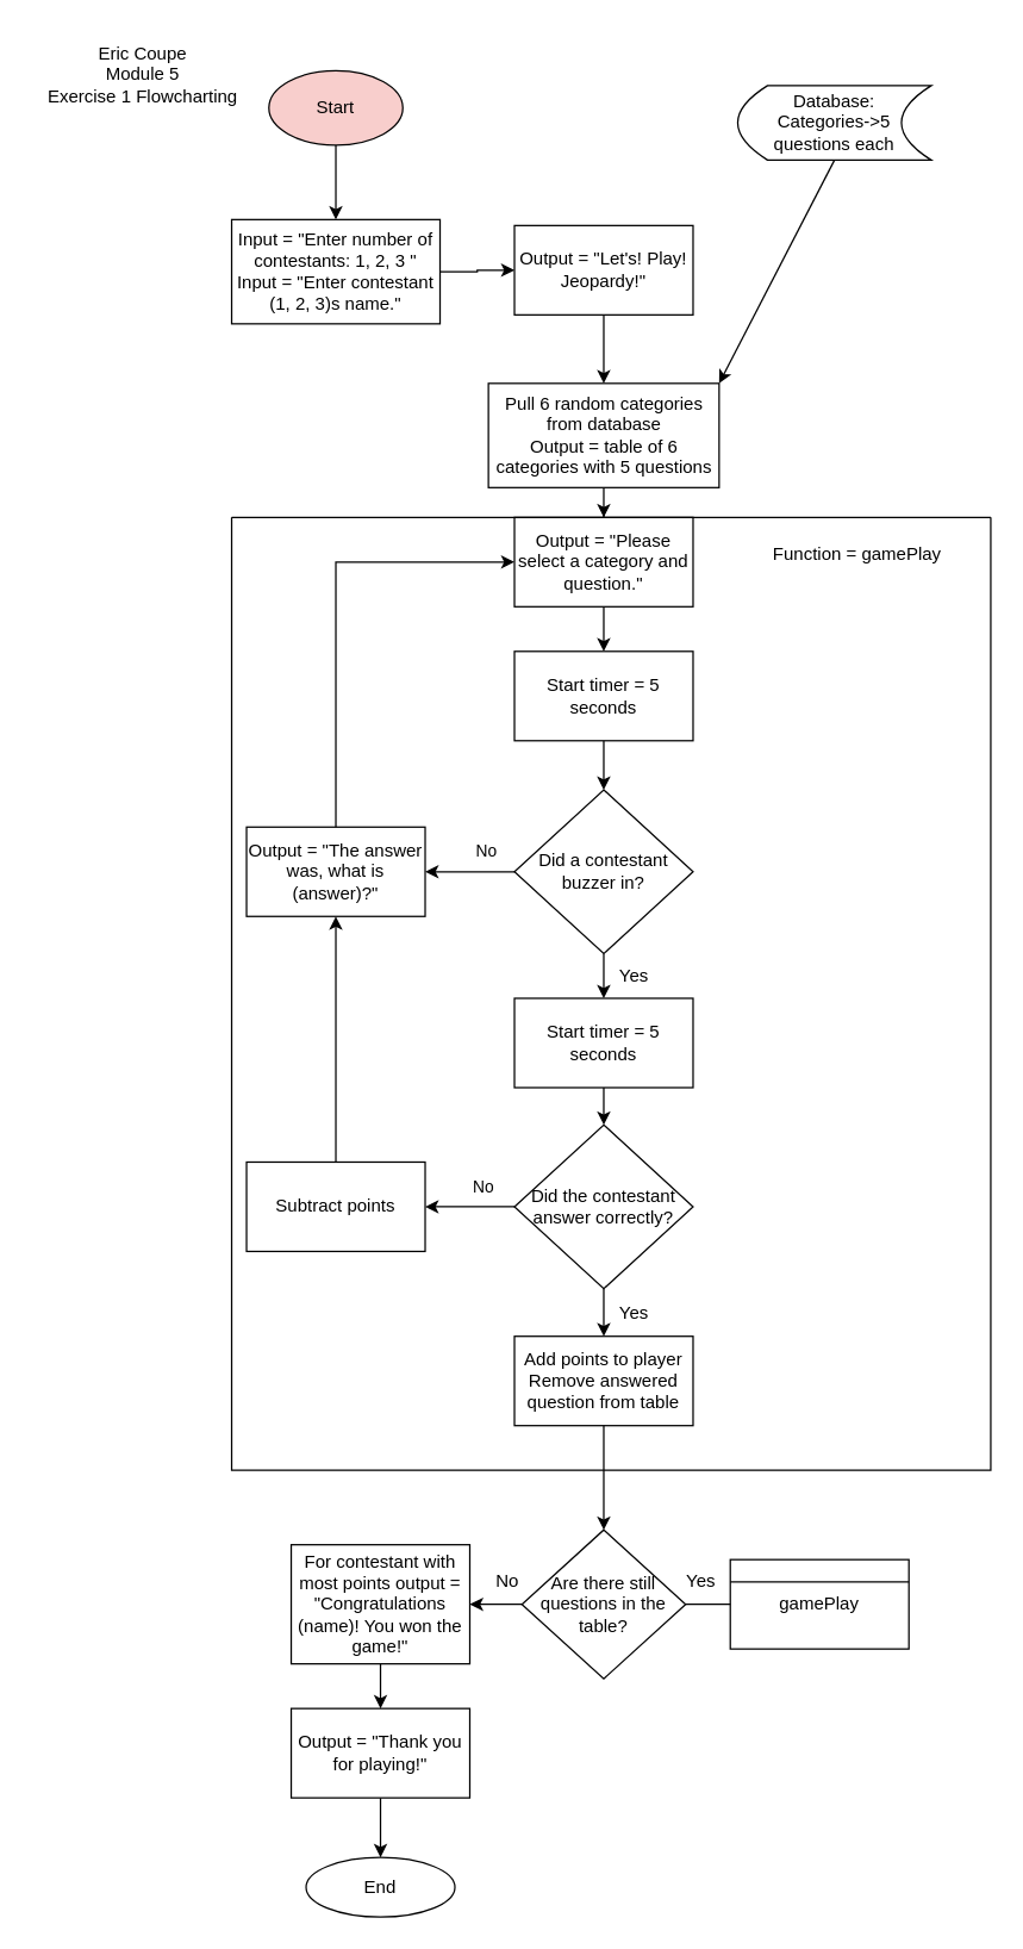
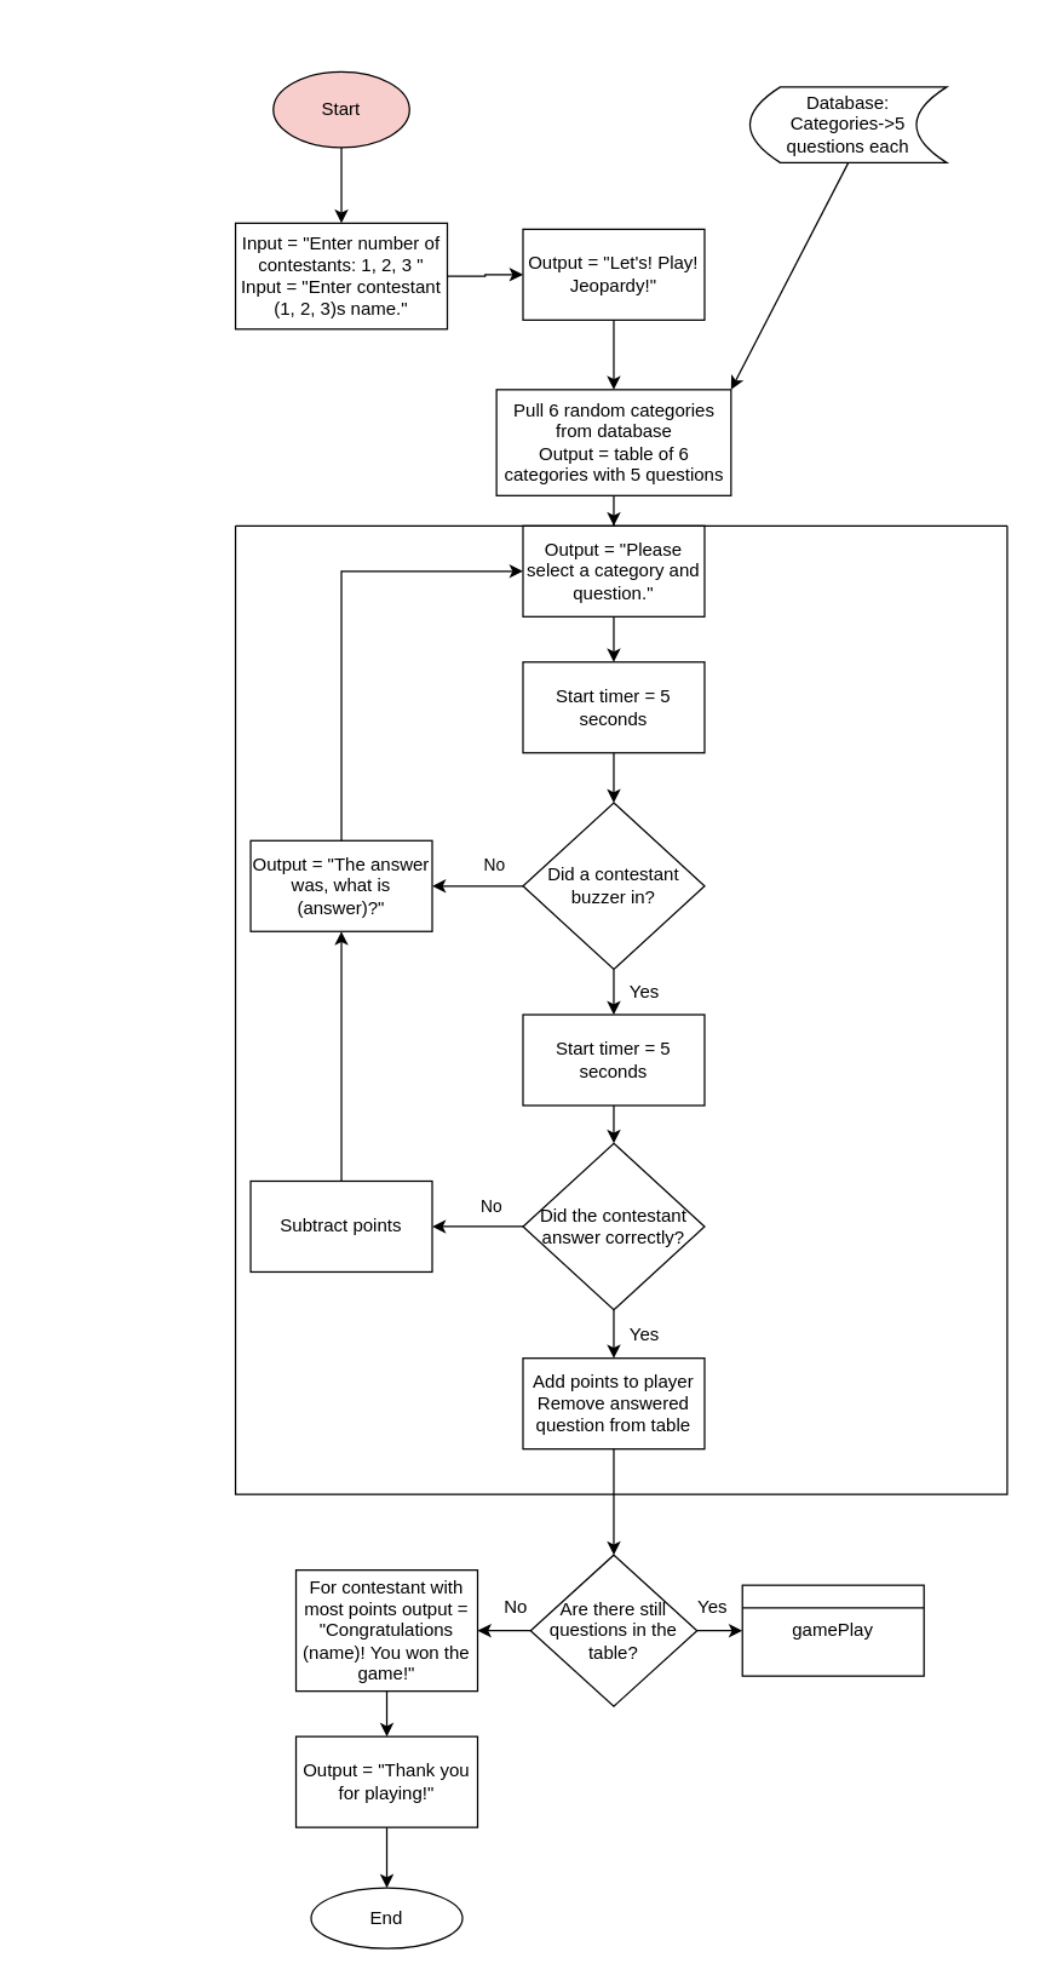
  <mxCell id="0" />
  <mxCell id="1" parent="0" />
  <mxCell id="2" value="" style="edgeStyle=orthogonalEdgeStyle;rounded=0;orthogonalLoop=1;jettySize=auto;html=1;" parent="1" source="3" target="5" edge="1"><mxGeometry relative="1" as="geometry" /></mxCell>
  <mxCell id="3" value="Start" style="ellipse;whiteSpace=wrap;html=1;fillColor=#f8cecc;" parent="1" vertex="1"><mxGeometry x="180" y="47" width="90" height="50" as="geometry" /></mxCell>
  <mxCell id="4" value="" style="edgeStyle=orthogonalEdgeStyle;rounded=0;orthogonalLoop=1;jettySize=auto;html=1;" parent="1" source="5" target="10" edge="1"><mxGeometry relative="1" as="geometry" /></mxCell>
  <mxCell id="5" value="&lt;div&gt;Input = &quot;Enter number of contestants: 1, 2, 3 &quot;&lt;/div&gt;&lt;div&gt;Input = &quot;Enter contestant (1, 2, 3)s name.&quot;&lt;br&gt;&lt;/div&gt;" style="rounded=0;whiteSpace=wrap;html=1;" parent="1" vertex="1"><mxGeometry x="155" y="147" width="140" height="70" as="geometry" /></mxCell>
  <mxCell id="6" value="Database:&lt;br&gt;Categories-&amp;gt;5 questions each" style="shape=dataStorage;whiteSpace=wrap;html=1;fixedSize=1;" parent="1" vertex="1"><mxGeometry x="495" y="57" width="130" height="50" as="geometry" /></mxCell>
  <mxCell id="7" value="" style="edgeStyle=orthogonalEdgeStyle;rounded=0;orthogonalLoop=1;jettySize=auto;html=1;" parent="1" source="8" target="13" edge="1"><mxGeometry relative="1" as="geometry" /></mxCell>
  <mxCell id="8" value="Pull 6 random categories from database&lt;br&gt;Output = table of 6 categories with 5 questions" style="rounded=0;whiteSpace=wrap;html=1;" parent="1" vertex="1"><mxGeometry x="327.5" y="257" width="155" height="70" as="geometry" /></mxCell>
  <mxCell id="9" value="" style="edgeStyle=orthogonalEdgeStyle;rounded=0;orthogonalLoop=1;jettySize=auto;html=1;" parent="1" source="10" target="8" edge="1"><mxGeometry relative="1" as="geometry" /></mxCell>
  <mxCell id="10" value="Output = &quot;Let's! Play! Jeopardy!&quot;" style="rounded=0;whiteSpace=wrap;html=1;" parent="1" vertex="1"><mxGeometry x="345" y="151" width="120" height="60" as="geometry" /></mxCell>
  <mxCell id="11" value="" style="endArrow=classic;html=1;rounded=0;exitX=0.5;exitY=1;exitDx=0;exitDy=0;entryX=1;entryY=0;entryDx=0;entryDy=0;" parent="1" source="6" target="8" edge="1"><mxGeometry width="50" height="50" relative="1" as="geometry"><mxPoint x="455" y="207" as="sourcePoint" /><mxPoint x="505" as="targetPoint" y="157" /></mxGeometry></mxCell>
  <mxCell id="12" value="" style="edgeStyle=orthogonalEdgeStyle;rounded=0;orthogonalLoop=1;jettySize=auto;html=1;" parent="1" source="13" target="30" edge="1"><mxGeometry relative="1" as="geometry" /></mxCell>
  <mxCell id="13" value="Output = &quot;Please select a category and question.&quot;" style="whiteSpace=wrap;html=1;rounded=0;" parent="1" vertex="1"><mxGeometry x="345" y="347" width="120" height="60" as="geometry" /></mxCell>
  <mxCell id="14" value="" style="edgeStyle=orthogonalEdgeStyle;rounded=0;orthogonalLoop=1;jettySize=auto;html=1;" parent="1" source="17" target="19" edge="1"><mxGeometry relative="1" as="geometry" /></mxCell>
  <mxCell id="15" value="No" style="edgeLabel;html=1;align=center;verticalAlign=middle;resizable=0;points=[];" parent="14" vertex="1" connectable="0"><mxGeometry x="-0.45" y="-14" relative="1" as="geometry"><mxPoint x="-3" y="-1" as="offset" /></mxGeometry></mxCell>
  <mxCell id="16" value="" style="edgeStyle=orthogonalEdgeStyle;rounded=0;orthogonalLoop=1;jettySize=auto;html=1;" parent="1" source="17" target="25" edge="1"><mxGeometry relative="1" as="geometry" /></mxCell>
  <mxCell id="17" value="Did a contestant buzzer in?" style="rhombus;whiteSpace=wrap;html=1;rounded=0;" parent="1" vertex="1"><mxGeometry x="345" y="530" width="120" height="110" as="geometry" /></mxCell>
  <mxCell id="18" value="Yes" style="text;html=1;align=center;verticalAlign=middle;resizable=0;points=[];autosize=1;strokeColor=none;fillColor=none;" parent="1" vertex="1"><mxGeometry x="405" y="640" width="40" height="30" as="geometry" /></mxCell>
  <mxCell id="19" value="Output = &quot;The answer was, what is &lt;br&gt;(answer)?&quot;" style="whiteSpace=wrap;html=1;rounded=0;" parent="1" vertex="1"><mxGeometry x="165" y="555" width="120" height="60" as="geometry" /></mxCell>
  <mxCell id="20" value="" style="endArrow=classic;html=1;rounded=0;exitX=0.5;exitY=0;exitDx=0;exitDy=0;entryX=0;entryY=0.5;entryDx=0;entryDy=0;" parent="1" source="19" target="13" edge="1"><mxGeometry width="50" height="50" relative="1" as="geometry"><mxPoint x="285" y="487" as="sourcePoint" /><mxPoint x="335" y="437" as="targetPoint" /><Array as="points"><mxPoint x="225" y="377" /></Array></mxGeometry></mxCell>
  <mxCell id="21" value="" style="edgeStyle=orthogonalEdgeStyle;rounded=0;orthogonalLoop=1;jettySize=auto;html=1;" parent="1" source="23" target="28" edge="1"><mxGeometry relative="1" as="geometry" /></mxCell>
  <mxCell id="22" value="" style="edgeStyle=orthogonalEdgeStyle;rounded=0;orthogonalLoop=1;jettySize=auto;html=1;" parent="1" source="23" target="33" edge="1"><mxGeometry relative="1" as="geometry" /></mxCell>
  <mxCell id="23" value="Did the contestant answer correctly?" style="rhombus;whiteSpace=wrap;html=1;rounded=0;" parent="1" vertex="1"><mxGeometry x="345" y="755" width="120" height="110" as="geometry" /></mxCell>
  <mxCell id="24" value="" style="edgeStyle=orthogonalEdgeStyle;rounded=0;orthogonalLoop=1;jettySize=auto;html=1;" parent="1" source="25" target="23" edge="1"><mxGeometry relative="1" as="geometry" /></mxCell>
  <mxCell id="25" value="Start timer = 5 seconds" style="whiteSpace=wrap;html=1;rounded=0;" parent="1" vertex="1"><mxGeometry x="345" y="670" width="120" height="60" as="geometry" /></mxCell>
  <mxCell id="26" value="No" style="edgeLabel;html=1;align=center;verticalAlign=middle;resizable=0;points=[];" parent="1" vertex="1" connectable="0"><mxGeometry x="344.998" y="580" as="geometry"><mxPoint x="-21" y="216" as="offset" /></mxGeometry></mxCell>
  <mxCell id="27" style="edgeStyle=orthogonalEdgeStyle;rounded=0;orthogonalLoop=1;jettySize=auto;html=1;entryX=0.5;entryY=1;entryDx=0;entryDy=0;" parent="1" source="28" target="19" edge="1"><mxGeometry relative="1" as="geometry" /></mxCell>
  <mxCell id="28" value="Subtract points " style="rounded=0;whiteSpace=wrap;html=1;" parent="1" vertex="1"><mxGeometry x="165" y="780" width="120" height="60" as="geometry" /></mxCell>
  <mxCell id="29" value="" style="edgeStyle=orthogonalEdgeStyle;rounded=0;orthogonalLoop=1;jettySize=auto;html=1;" parent="1" source="30" target="17" edge="1"><mxGeometry relative="1" as="geometry" /></mxCell>
  <mxCell id="30" value="Start timer = 5 seconds" style="whiteSpace=wrap;html=1;rounded=0;" parent="1" vertex="1"><mxGeometry x="345" y="437" width="120" height="60" as="geometry" /></mxCell>
  <mxCell id="31" value="" style="swimlane;startSize=0;" parent="1" vertex="1"><mxGeometry x="155" y="347" width="510" height="640" as="geometry" /></mxCell>
- <mxCell id="32" value="Function = gamePlay " style="text;html=1;align=center;verticalAlign=middle;resizable=0;points=[];autosize=1;strokeColor=none;fillColor=none;" parent="31" vertex="1"><mxGeometry x="350" y="10" width="140" height="30" as="geometry" /></mxCell>
  <mxCell id="33" value="&lt;div&gt;Add points to player&lt;/div&gt;&lt;div&gt;Remove answered question from table&lt;br&gt;&lt;/div&gt;" style="whiteSpace=wrap;html=1;rounded=0;" parent="31" vertex="1"><mxGeometry x="190" y="550" width="120" height="60" as="geometry" /></mxCell>
  <mxCell id="34" value="Yes" style="text;html=1;align=center;verticalAlign=middle;resizable=0;points=[];autosize=1;strokeColor=none;fillColor=none;" parent="31" vertex="1"><mxGeometry x="250" y="520" width="40" height="30" as="geometry" /></mxCell>
  <mxCell id="35" value="gamePlay" style="whiteSpace=wrap;html=1;rounded=0;" parent="1" vertex="1"><mxGeometry x="490" y="1047" width="120" height="60" as="geometry" /></mxCell>
  <mxCell id="36" value="Are there still questions in the table?" style="rhombus;whiteSpace=wrap;html=1;rounded=0;" parent="1" vertex="1"><mxGeometry x="350" y="1027" width="110" height="100" as="geometry" /></mxCell>
  <mxCell id="37" value="" style="edgeStyle=orthogonalEdgeStyle;rounded=0;orthogonalLoop=1;jettySize=auto;html=1;" parent="1" source="38" target="46" edge="1"><mxGeometry relative="1" as="geometry" /></mxCell>
  <mxCell id="38" value="For contestant with most points output = &quot;Congratulations (name)! You won the game!&quot;" style="whiteSpace=wrap;html=1;rounded=0;" parent="1" vertex="1"><mxGeometry x="195" y="1037" width="120" height="80" as="geometry" /></mxCell>
- <mxCell id="39" value="" style="edgeStyle=orthogonalEdgeStyle;rounded=0;orthogonalLoop=1;jettySize=auto;html=1;endArrow=none;" parent="1" source="36" target="35" edge="1"><mxGeometry relative="1" as="geometry" /></mxCell>
+ <mxCell id="39" value="" style="edgeStyle=orthogonalEdgeStyle;rounded=0;orthogonalLoop=1;jettySize=auto;html=1;" parent="1" source="36" target="35" edge="1"><mxGeometry relative="1" as="geometry" /></mxCell>
  <mxCell id="40" value="" style="edgeStyle=orthogonalEdgeStyle;rounded=0;orthogonalLoop=1;jettySize=auto;html=1;" parent="1" source="33" target="36" edge="1"><mxGeometry relative="1" as="geometry" /></mxCell>
  <mxCell id="41" value="" style="edgeStyle=orthogonalEdgeStyle;rounded=0;orthogonalLoop=1;jettySize=auto;html=1;" parent="1" source="36" target="38" edge="1"><mxGeometry relative="1" as="geometry" /></mxCell>
  <mxCell id="42" value="" style="endArrow=none;html=1;rounded=0;entryX=1;entryY=0.25;entryDx=0;entryDy=0;exitX=0;exitY=0.25;exitDx=0;exitDy=0;" parent="1" source="35" target="35" edge="1"><mxGeometry width="50" height="50" relative="1" as="geometry"><mxPoint x="495" y="1062" as="sourcePoint" /><mxPoint x="445" y="1007" as="targetPoint" /></mxGeometry></mxCell>
  <mxCell id="43" value="Yes" style="text;html=1;align=center;verticalAlign=middle;resizable=0;points=[];autosize=1;strokeColor=none;fillColor=none;" parent="1" vertex="1"><mxGeometry x="450" y="1047" width="40" height="30" as="geometry" /></mxCell>
  <mxCell id="44" value="No" style="text;html=1;align=center;verticalAlign=middle;resizable=0;points=[];autosize=1;strokeColor=none;fillColor=none;" parent="1" vertex="1"><mxGeometry x="320" y="1047" width="40" height="30" as="geometry" /></mxCell>
  <mxCell id="45" value="" style="edgeStyle=orthogonalEdgeStyle;rounded=0;orthogonalLoop=1;jettySize=auto;html=1;" parent="1" source="46" target="47" edge="1"><mxGeometry relative="1" as="geometry" /></mxCell>
  <mxCell id="46" value="Output = &quot;Thank you for playing!&quot;" style="whiteSpace=wrap;html=1;rounded=0;" parent="1" vertex="1"><mxGeometry x="195" y="1147" width="120" height="60" as="geometry" /></mxCell>
  <mxCell id="47" value="End" style="ellipse;whiteSpace=wrap;html=1;" parent="1" vertex="1"><mxGeometry x="205" y="1247" width="100" height="40" as="geometry" /></mxCell>
- <mxCell id="48" value="&lt;div&gt;Eric Coupe&lt;/div&gt;&lt;div&gt;Module 5&lt;/div&gt;&lt;div&gt;Exercise 1 Flowcharting&lt;br&gt;&lt;/div&gt;" style="text;html=1;align=center;verticalAlign=middle;resizable=0;points=[];autosize=1;strokeColor=none;fillColor=none;" parent="1" vertex="1"><mxGeometry x="20" y="20" width="150" height="60" as="geometry" /></mxCell>
